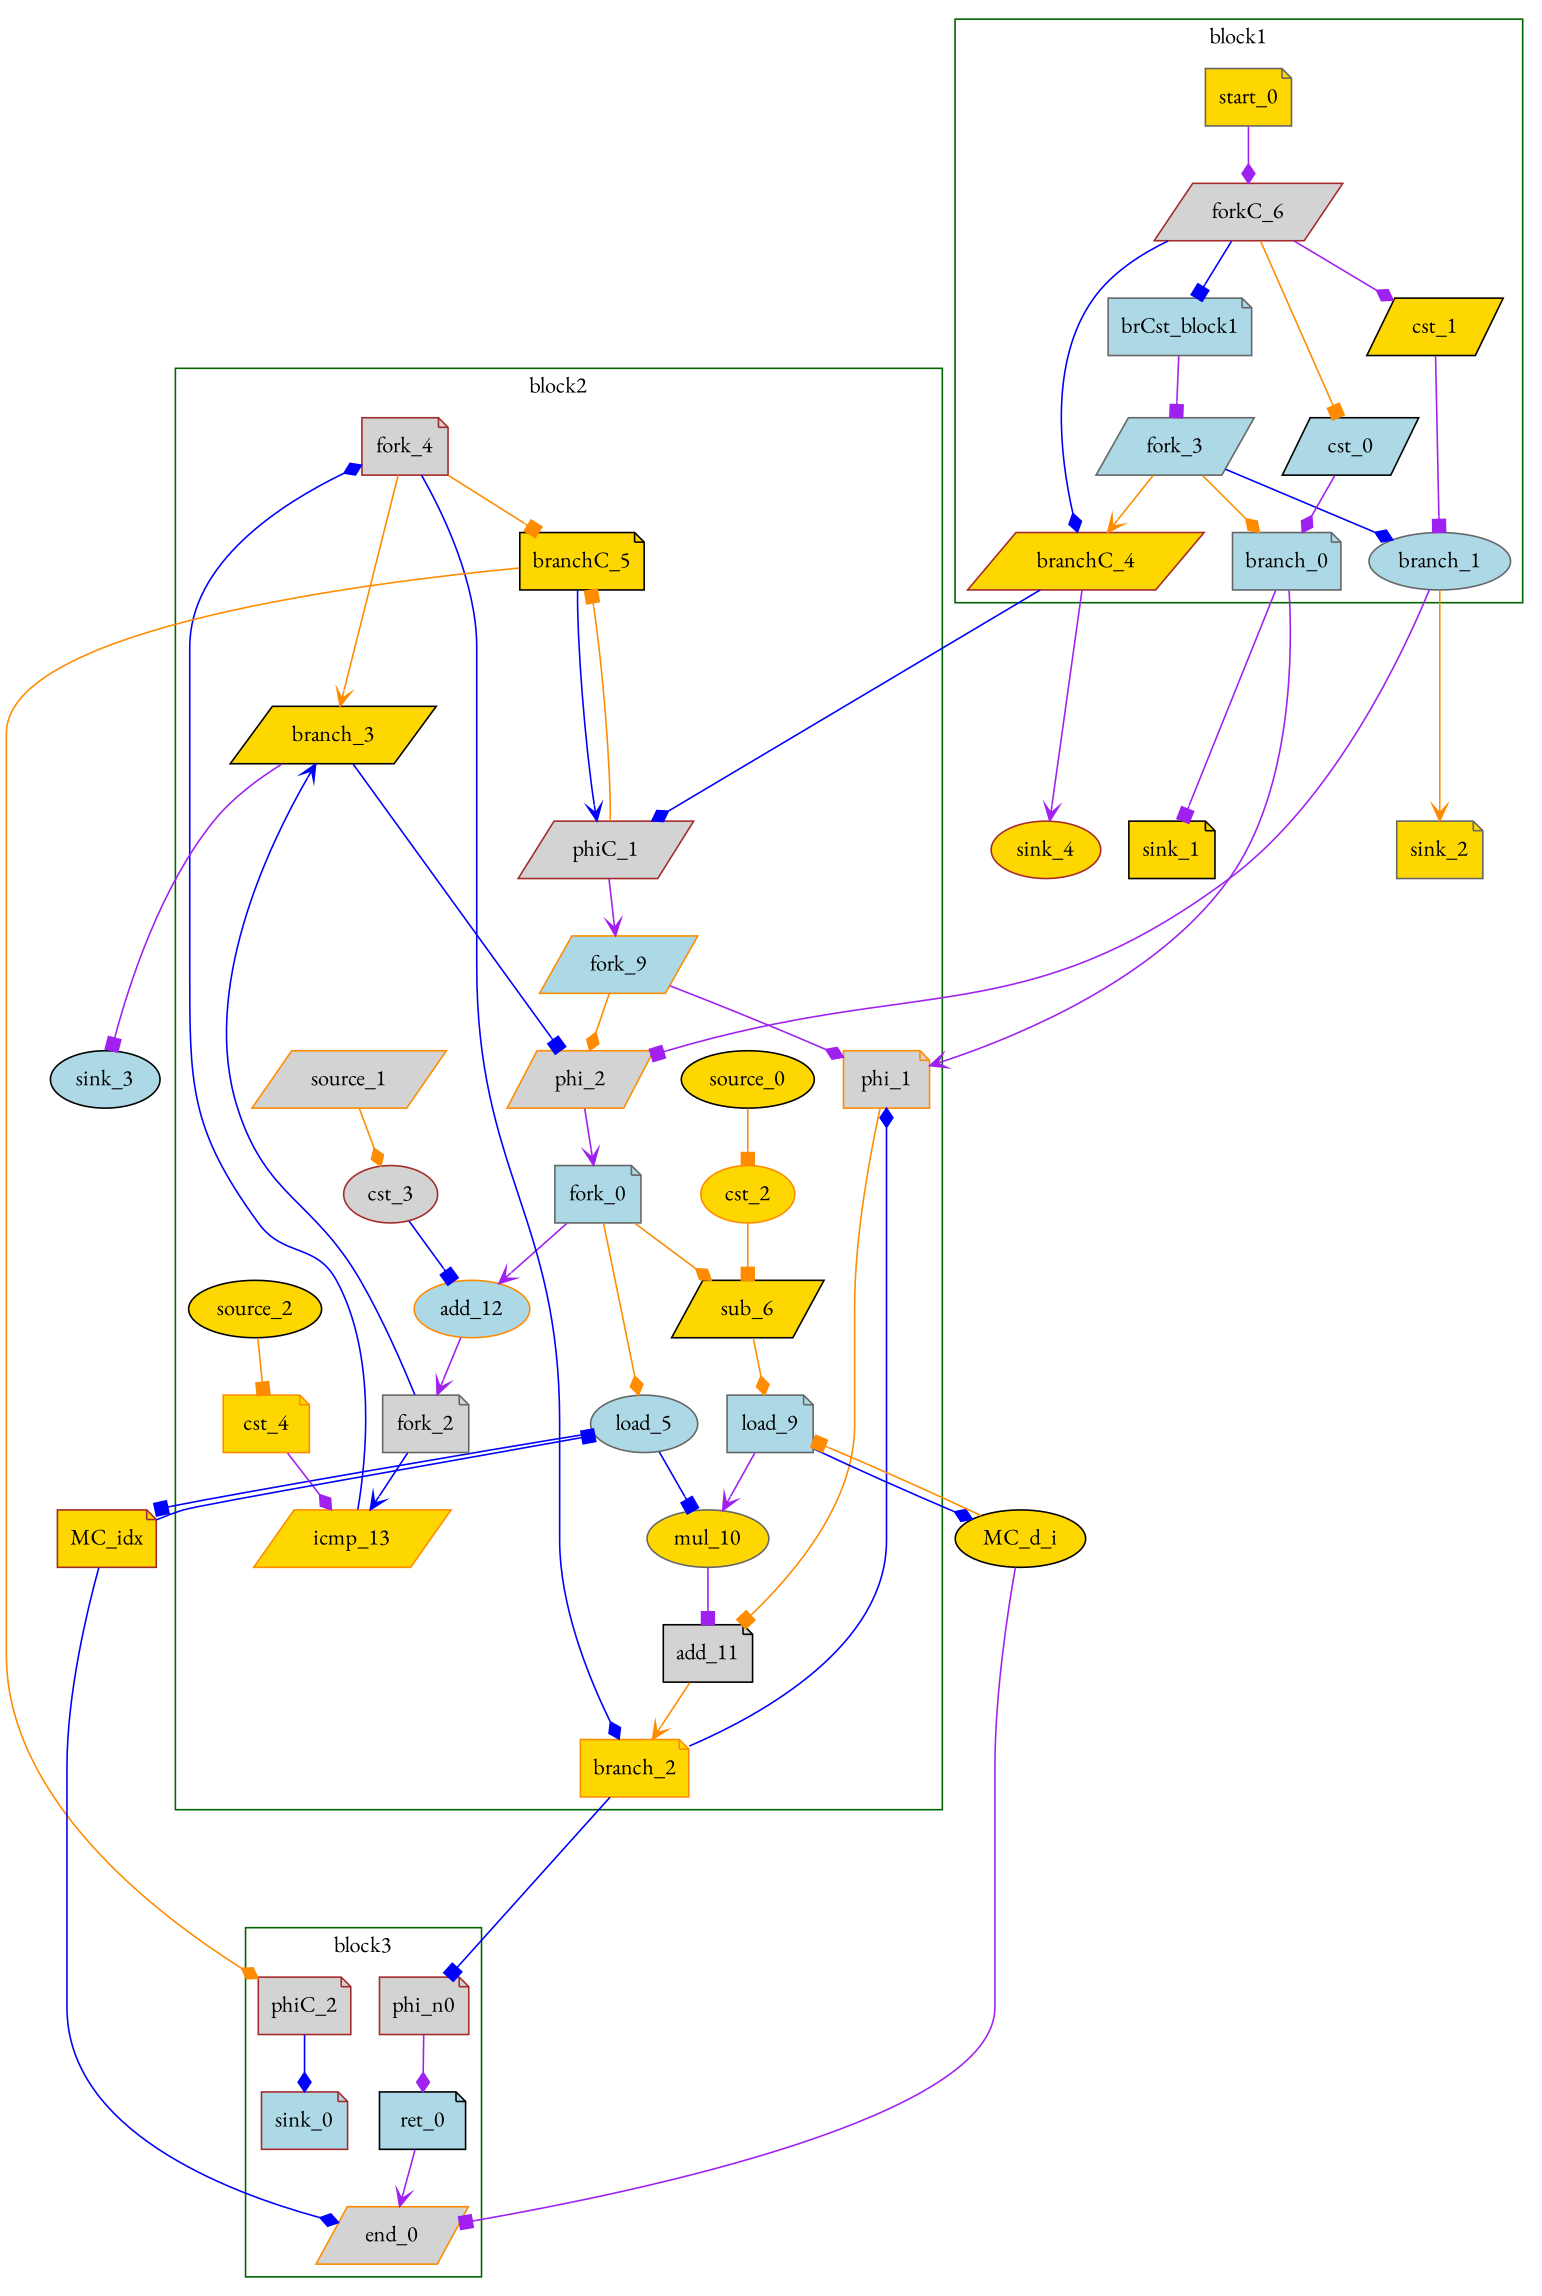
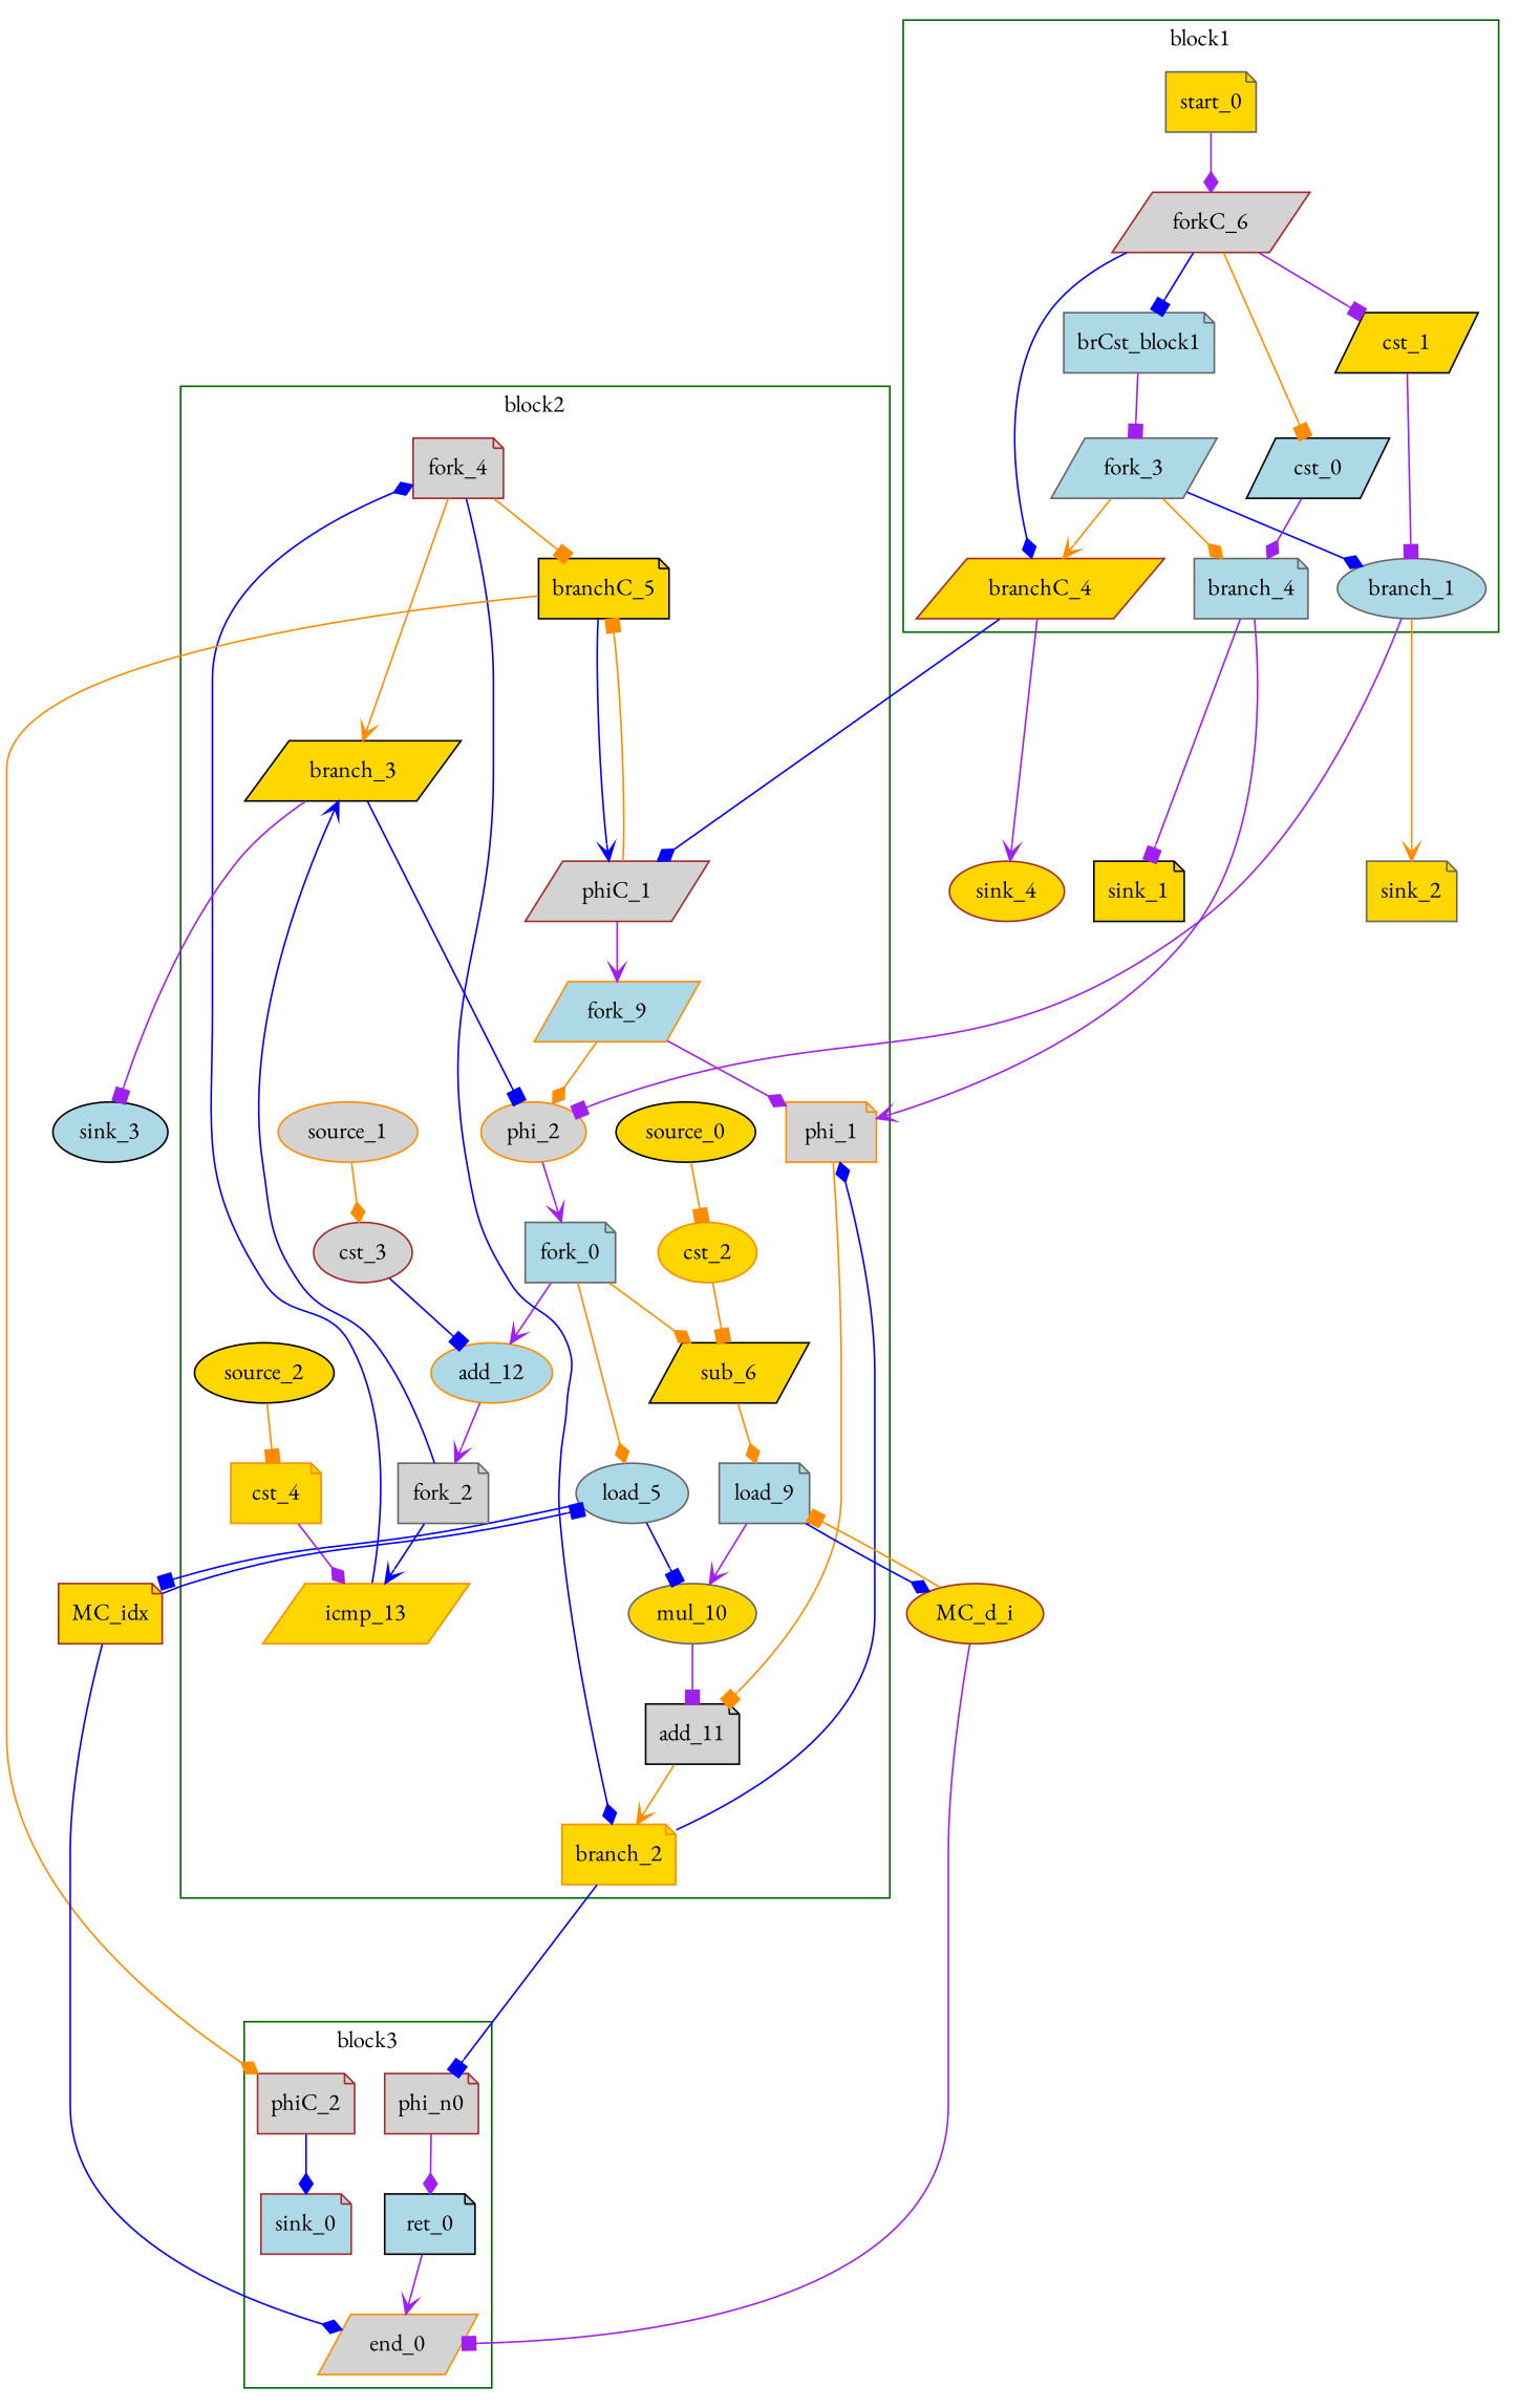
  digraph {
    fontname="EB Garamond"
    splines=spline
    node [bbID=2 color=gray40 fillcolor=gold fontname="EB Garamond" in="in1:32" out="out1:32" shape=note style=filled type=Operator]
    edge [arrowhead=box color=purple fontname="EB Garamond" from=out1 to=in1]
    brCst_block1 [bbID=1 fillcolor=lightblue in="in1:1" out="out1:1" type=Constant value="0x1"]
    fork_3 [bbID=1 fillcolor=lightblue in="in1:1" out="out1:1 out2:1 out3:1 " shape=parallelogram type=Fork]
    cst_0 [bbID=1 color=black fillcolor=lightblue shape=parallelogram type=Constant value="0x00000000"]
-   branch_0 [bbID=1 fillcolor=lightblue in="in1:32 in2?:1" out="out1+:32 out2-:32" type=Branch]
+   branch_0 [bbID=1 fillcolor=lightblue in="in1:32 in2?:1" out="out1+:32 out2-:32" type=Branch label=branch_4]
    cst_1 [bbID=1 color=black shape=parallelogram type=Constant value="0x00000000"]
    branch_1 [bbID=1 fillcolor=lightblue in="in1:32 in2?:1" out="out1+:32 out2-:32" shape=ellipse type=Branch]
    branchC_4 [bbID=1 color=brown in="in1:0 in2?:1" out="out1+:0 out2-:0" shape=parallelogram type=Branch]
    start_0 [bbID=1 control=true in="in1:0" out="out1:0" type=Entry]
    forkC_6 [bbID=1 color=brown fillcolor=lightgrey in="in1:0" out="out1:0 out2:0 out3:0 out4:0 " shape=parallelogram type=Fork]
    phi_1 [color=darkorange delay=0.366 fillcolor=lightgrey in="in1?:1 in2:32 in3:32 " type=Mux]
    add_11 [II=1 color=black delay=1.693 fillcolor=lightgrey in="in1:32 in2:32 " latency=0 op=add_op out="out1:32 "]
-   phi_2 [color=darkorange delay=0.366 fillcolor=lightgrey in="in1?:1 in2:32 in3:32 " shape=parallelogram type=Mux]
+   phi_2 [color=darkorange delay=0.366 fillcolor=lightgrey in="in1?:1 in2:32 in3:32 " shape=ellipse type=Mux]
    fork_0 [fillcolor=lightblue out="out1:32 out2:32 out3:32 " type=Fork]
    load_5 [II=1 delay=0.000 fillcolor=lightblue in="in1:32 in2:32" latency=2 op=mc_load_op out="out1:32 out2:32 " portId=0 shape=ellipse]
    mul_10 [II=1 delay=0.000 in="in1:32 in2:32 " latency=4 op=mul_op out="out1:32 " shape=ellipse]
    cst_2 [color=darkorange shape=ellipse type=Constant value="0x000003E7"]
    sub_6 [II=1 color=black delay=1.693 in="in1:32 in2:32 " latency=0 op=sub_op out="out1:32 " shape=parallelogram]
    load_9 [II=1 delay=0.000 fillcolor=lightblue in="in1:32 in2:32" latency=2 op=mc_load_op out="out1:32 out2:32 " portId=0]
    branch_2 [color=darkorange in="in1:32 in2?:1" out="out1+:32 out2-:32" type=Branch]
    cst_3 [color=brown fillcolor=lightgrey shape=ellipse type=Constant value="0x00000001"]
    add_12 [II=1 color=darkorange delay=1.693 fillcolor=lightblue in="in1:32 in2:32 " latency=0 op=add_op out="out1:32 " shape=ellipse]
    fork_2 [fillcolor=lightgrey out="out1:32 out2:32 " type=Fork]
    cst_4 [color=darkorange type=Constant value="0x000003E8"]
    icmp_13 [II=1 color=darkorange delay=1.530 in="in1:32 in2:32 " latency=0 op=icmp_ult_op out="out1:1 " shape=parallelogram]
    fork_4 [color=brown fillcolor=lightgrey in="in1:1" out="out1:1 out2:1 out3:1 " type=Fork]
    branch_3 [color=black in="in1:32 in2?:1" out="out1+:32 out2-:32" shape=parallelogram type=Branch]
    branchC_5 [color=black in="in1:0 in2?:1" out="out1+:0 out2-:0" type=Branch]
    phiC_1 [color=brown delay=0.166 fillcolor=lightgrey in="in1:0 in2:0 " out="out1:0 out2?:1" shape=parallelogram type=CntrlMerge]
    fork_9 [color=darkorange fillcolor=lightblue in="in1:1" out="out1:1 out2:1 " shape=parallelogram type=Fork]
    source_0 [color=black shape=ellipse type=Source in=""]
-   source_1 [color=darkorange fillcolor=lightgrey shape=parallelogram type=Source in=""]
+   source_1 [color=darkorange fillcolor=lightgrey shape=ellipse type=Source in=""]
    source_2 [color=black shape=ellipse type=Source in=""]
    ret_0 [II=1 bbID=3 color=black delay=0.000 fillcolor=lightblue in="in1:32 " latency=0 op=ret_op out="out1:32 "]
    end_0 [bbID=0 color=darkorange fillcolor=lightgrey in="in1:0*e in2:0*e in3:32 " shape=parallelogram type=Exit]
    phi_n0 [bbID=3 color=brown delay=0.000 fillcolor=lightgrey in="in1:32 " type=Merge]
    phiC_2 [bbID=3 color=brown delay=0.166 fillcolor=lightgrey in="in1:0 " out="out1:0" type=Merge]
    sink_0 [bbID=0 color=brown fillcolor=lightblue in="in1:0" type=Sink out=""]
    sink_1 [bbID=0 color=black type=Sink out=""]
    sink_2 [bbID=0 type=Sink out=""]
    sink_4 [bbID=0 color=brown in="in1:0" shape=ellipse type=Sink out=""]
    MC_idx [bbID=0 bbcount=0 color=brown in="in1:32*l0a " ldcount=1 memory=idx out="out1:32*l0d out2:0*e " stcount=0 type=MC]
-   MC_d_i [bbID=0 bbcount=0 color=black in="in1:32*l0a " ldcount=1 memory=d_i out="out1:32*l0d out2:0*e " shape=ellipse stcount=0 type=MC]
+   MC_d_i [bbID=0 bbcount=0 color=brown in="in1:32*l0a " ldcount=1 memory=d_i out="out1:32*l0d out2:0*e " shape=ellipse stcount=0 type=MC]
    sink_3 [bbID=0 color=black fillcolor=lightblue shape=ellipse type=Sink out=""]
    subgraph cluster_1 {
      color=darkgreen
      label=block1
      brCst_block1
      fork_3
      cst_0
      branch_0
      cst_1
      branch_1
      branchC_4
      start_0
      forkC_6
    }
    subgraph cluster_2 {
      color=darkgreen
      label=block2
      phi_1
      add_11
      phi_2
      fork_0
      load_5
      mul_10
      cst_2
      sub_6
      load_9
      branch_2
      cst_3
      add_12
      fork_2
      cst_4
      icmp_13
      fork_4
      branch_3
      branchC_5
      phiC_1
      fork_9
      source_0
      source_1
      source_2
    }
    subgraph cluster_3 {
      color=darkgreen
      label=block3
      ret_0
      end_0
      phi_n0
      phiC_2
      sink_0
    }
    brCst_block1 -> fork_3
    fork_3 -> branch_0 [arrowhead=diamond color=darkorange from=out2 to=in2]
    fork_3 -> branch_1 [arrowhead=diamond color=blue to=in2]
    fork_3 -> branchC_4 [arrowhead=vee color=darkorange from=out3 to=in2]
    cst_0 -> branch_0 [arrowhead=diamond]
    branch_0 -> phi_1 [arrowhead=vee minlen=3 to=in2]
    branch_0 -> sink_1 [from=out2 minlen=3]
    cst_1 -> branch_1
    branch_1 -> phi_2 [minlen=3 to=in2]
    branch_1 -> sink_2 [arrowhead=vee color=darkorange from=out2 minlen=3]
    branchC_4 -> phiC_1 [arrowhead=diamond color=blue minlen=3]
    branchC_4 -> sink_4 [arrowhead=vee from=out2 minlen=3]
    start_0 -> forkC_6 [arrowhead=diamond]
    forkC_6 -> brCst_block1 [color=blue from=out4]
    forkC_6 -> cst_0 [color=darkorange]
-   forkC_6 -> cst_1 [arrowhead=diamond from=out2]
+   forkC_6 -> cst_1 [from=out2]
    forkC_6 -> branchC_4 [arrowhead=diamond color=blue from=out3]
    phi_1 -> add_11 [color=darkorange]
    add_11 -> branch_2 [arrowhead=vee color=darkorange]
    phi_2 -> fork_0 [arrowhead=vee]
    fork_0 -> load_5 [arrowhead=diamond color=darkorange from=out3 to=in2]
    fork_0 -> sub_6 [arrowhead=diamond color=darkorange to=in2]
    fork_0 -> add_12 [arrowhead=vee from=out2]
    load_5 -> mul_10 [color=blue]
    load_5 -> MC_idx [color=blue from=out2 mem_address=true]
    mul_10 -> add_11 [to=in2]
    cst_2 -> sub_6 [color=darkorange]
    sub_6 -> load_9 [arrowhead=diamond color=darkorange to=in2]
    load_9 -> mul_10 [arrowhead=vee to=in2]
    load_9 -> MC_d_i [arrowhead=diamond color=blue from=out2 mem_address=true]
    branch_2 -> phi_1 [arrowhead=diamond color=blue minlen=3 to=in3]
    branch_2 -> phi_n0 [color=blue from=out2 minlen=3]
    cst_3 -> add_12 [color=blue to=in2]
    add_12 -> fork_2 [arrowhead=vee]
    fork_2 -> icmp_13 [arrowhead=vee color=blue]
    fork_2 -> branch_3 [arrowhead=vee color=blue from=out2]
    cst_4 -> icmp_13 [arrowhead=diamond to=in2]
    icmp_13 -> fork_4 [arrowhead=diamond color=blue]
    fork_4 -> branch_2 [arrowhead=diamond color=blue from=out2 to=in2]
    fork_4 -> branch_3 [arrowhead=vee color=darkorange to=in2]
    fork_4 -> branchC_5 [color=darkorange from=out3 to=in2]
    branch_3 -> phi_2 [color=blue minlen=3 to=in3]
    branch_3 -> sink_3 [from=out2 minlen=3]
    branchC_5 -> phiC_1 [arrowhead=vee color=blue minlen=3 to=in2]
    branchC_5 -> phiC_2 [arrowhead=diamond color=darkorange from=out2 minlen=3]
    phiC_1 -> branchC_5 [color=darkorange]
    phiC_1 -> fork_9 [arrowhead=vee from=out2]
    fork_9 -> phi_1 [arrowhead=diamond]
    fork_9 -> phi_2 [arrowhead=diamond color=darkorange from=out2]
    source_0 -> cst_2 [color=darkorange]
    source_1 -> cst_3 [arrowhead=diamond color=darkorange]
    source_2 -> cst_4 [color=darkorange]
    ret_0 -> end_0 [arrowhead=vee to=in3]
    phi_n0 -> ret_0 [arrowhead=diamond]
    phiC_2 -> sink_0 [arrowhead=diamond color=blue]
    MC_idx -> load_5 [color=blue mem_address=false]
    MC_idx -> end_0 [arrowhead=diamond color=blue from=out2]
    MC_d_i -> load_9 [color=darkorange mem_address=false]
    MC_d_i -> end_0 [from=out2 to=in2]
  }
